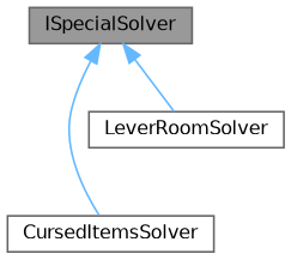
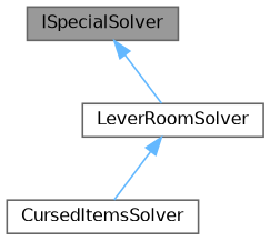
  digraph {
    fontname="DejaVu Sans"
    node [color=gray40 fillcolor=white fontname="DejaVu Sans" fontsize=10 shape=box style=filled]
    edge [color=steelblue1 dir=back fontname="DejaVu Sans" fontsize=10 labelfontname=Helvetica labelfontsize=10 style=solid]
    n1 [fillcolor=grey60 fontcolor=black height=0.2 label=ISpecialSolver width=0.4]
    n2 [height=0.2 label=CursedItemsSolver width=0.4]
    n3 [height=0.2 label=LeverRoomSolver width=0.4]
-   n1 -> n2
+   n3 -> n2
    n1 -> n3
  }
